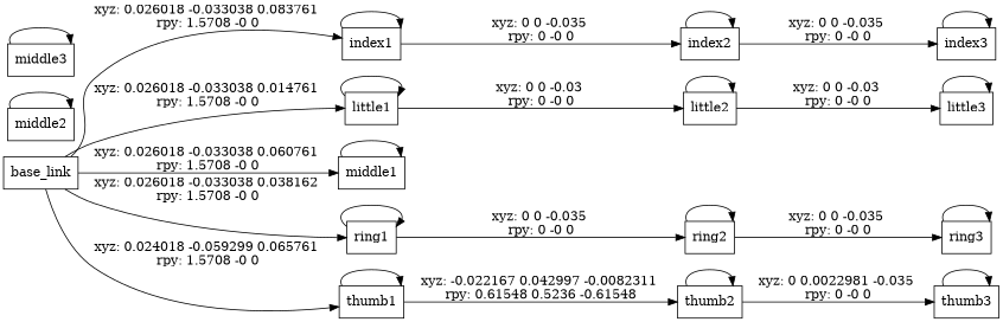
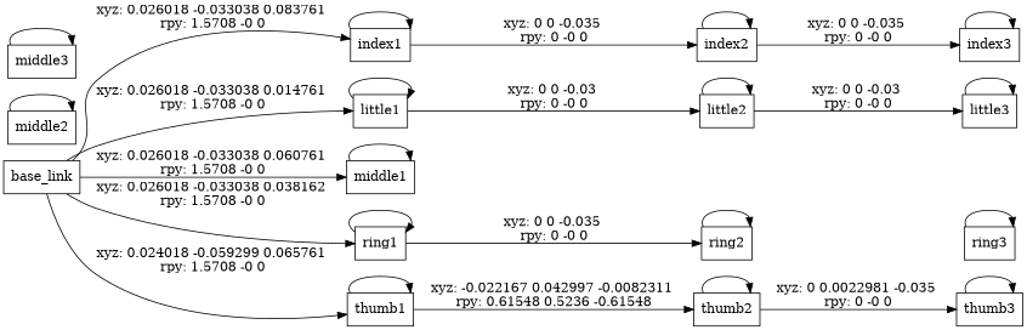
  digraph {
    rankdir=LR
    node [shape=box]
    n1 [label=base_link]
    n2 [label=index1]
    n3 [label=little1]
    n4 [label=middle1]
    n5 [label=ring1]
    n6 [label=thumb1]
    n7 [label=index2]
    n8 [label=little2]
    n9 [label=ring2]
    n10 [label=thumb2]
    n11 [label=index3]
    n12 [label=little3]
    n13 [label=middle2]
    n14 [label=middle3]
    n15 [label=ring3]
    n16 [label=thumb3]
    n1 -> n2 [label="xyz: 0.026018 -0.033038 0.083761 \nrpy: 1.5708 -0 0"]
    n1 -> n3 [label="xyz: 0.026018 -0.033038 0.014761 \nrpy: 1.5708 -0 0"]
    n1 -> n4 [label="xyz: 0.026018 -0.033038 0.060761 \nrpy: 1.5708 -0 0"]
    n1 -> n5 [label="xyz: 0.026018 -0.033038 0.038162 \nrpy: 1.5708 -0 0"]
    n1 -> n6 [label="xyz: 0.024018 -0.059299 0.065761 \nrpy: 1.5708 -0 0"]
    n2 -> n2
    n2 -> n7 [label="xyz: 0 0 -0.035 \nrpy: 0 -0 0"]
    n3 -> n3
    n3 -> n8 [label="xyz: 0 0 -0.03 \nrpy: 0 -0 0"]
    n4 -> n4
    n5 -> n5
    n5 -> n9 [label="xyz: 0 0 -0.035 \nrpy: 0 -0 0"]
    n6 -> n6
    n6 -> n10 [label="xyz: -0.022167 0.042997 -0.0082311 \nrpy: 0.61548 0.5236 -0.61548"]
    n7 -> n7
    n7 -> n11 [label="xyz: 0 0 -0.035 \nrpy: 0 -0 0"]
    n8 -> n8
    n8 -> n12 [label="xyz: 0 0 -0.03 \nrpy: 0 -0 0"]
    n9 -> n9
-   n9 -> n15 [label="xyz: 0 0 -0.035 \nrpy: 0 -0 0"]
    n10 -> n10
    n10 -> n16 [label="xyz: 0 0.0022981 -0.035 \nrpy: 0 -0 0"]
    n11 -> n11
    n12 -> n12
    n13 -> n13
    n14 -> n14
    n15 -> n15
    n16 -> n16
  }
